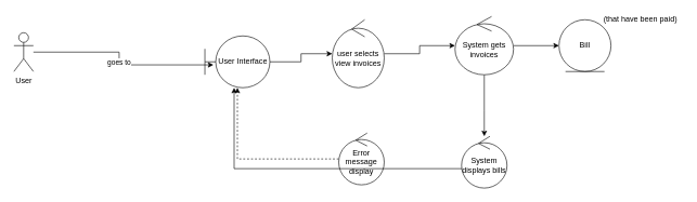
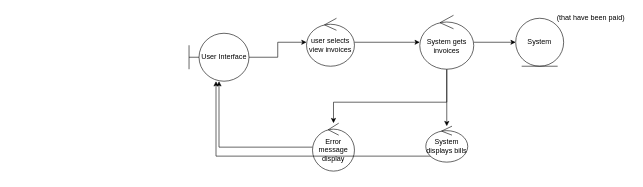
  <mxCell id="0" />
  <mxCell id="1" parent="0" />
- <mxCell id="2" value="goes to" style="edgeStyle=orthogonalEdgeStyle;rounded=0;orthogonalLoop=1;jettySize=auto;html=1;entryX=0.131;entryY=0.559;entryDx=0;entryDy=0;entryPerimeter=0;" edge="1" parent="1" source="3" target="4"><mxGeometry relative="1" as="geometry" /></mxCell>
- <mxCell id="3" value="User" style="shape=umlActor;verticalLabelPosition=bottom;labelBackgroundColor=#ffffff;verticalAlign=top;html=1;outlineConnect=0;" vertex="1" parent="1"><mxGeometry x="20" y="50" width="30" height="60" as="geometry" /></mxCell>
  <mxCell id="4" value="User Interface" style="shape=umlBoundary;whiteSpace=wrap;html=1;" vertex="1" parent="1"><mxGeometry x="314" y="55" width="100" height="80" as="geometry" /></mxCell>
  <mxCell id="5" style="edgeStyle=orthogonalEdgeStyle;rounded=0;orthogonalLoop=1;jettySize=auto;html=1;" edge="1" parent="1" source="6" target="11"><mxGeometry relative="1" as="geometry" /></mxCell>
- <mxCell id="6" value="user selects view invoices" style="ellipse;shape=umlControl;whiteSpace=wrap;html=1;" vertex="1" parent="1"><mxGeometry x="510" y="30" width="80" height="105" as="geometry" /></mxCell>
+ <mxCell id="6" value="user selects view invoices" style="ellipse;shape=umlControl;whiteSpace=wrap;html=1;" vertex="1" parent="1"><mxGeometry x="510" y="30" width="80" height="80" as="geometry" /></mxCell>
  <mxCell id="7" style="edgeStyle=orthogonalEdgeStyle;rounded=0;orthogonalLoop=1;jettySize=auto;html=1;" edge="1" parent="1" source="4" target="6"><mxGeometry relative="1" as="geometry"><mxPoint x="409" y="70" as="sourcePoint" /><mxPoint x="699" y="80" as="targetPoint" /></mxGeometry></mxCell>
  <mxCell id="8" style="edgeStyle=orthogonalEdgeStyle;rounded=0;orthogonalLoop=1;jettySize=auto;html=1;" edge="1" parent="1" source="11" target="15"><mxGeometry relative="1" as="geometry"><Array as="points"><mxPoint x="744" y="170" /><mxPoint x="744" y="170" /></Array></mxGeometry></mxCell>
+ <mxCell id="9" style="edgeStyle=orthogonalEdgeStyle;rounded=0;orthogonalLoop=1;jettySize=auto;html=1;" edge="1" parent="1" source="11" target="13"><mxGeometry relative="1" as="geometry"><Array as="points"><mxPoint x="744" y="170" /></Array></mxGeometry></mxCell>
  <mxCell id="10" style="edgeStyle=orthogonalEdgeStyle;rounded=0;orthogonalLoop=1;jettySize=auto;html=1;" edge="1" parent="1" source="11" target="16"><mxGeometry relative="1" as="geometry" /></mxCell>
  <mxCell id="11" value="System gets invoices" style="ellipse;shape=umlControl;whiteSpace=wrap;html=1;" vertex="1" parent="1"><mxGeometry x="699" y="25" width="90" height="90" as="geometry" /></mxCell>
- <mxCell id="12" style="edgeStyle=orthogonalEdgeStyle;rounded=0;orthogonalLoop=1;jettySize=auto;html=1;dashed=1;" edge="1" parent="1" source="13" target="4"><mxGeometry relative="1" as="geometry" /></mxCell>
+ <mxCell id="12" style="edgeStyle=orthogonalEdgeStyle;rounded=0;orthogonalLoop=1;jettySize=auto;html=1;" edge="1" parent="1" source="13" target="4"><mxGeometry relative="1" as="geometry" /></mxCell>
  <mxCell id="13" value="Error message display" style="ellipse;shape=umlControl;whiteSpace=wrap;html=1;" vertex="1" parent="1"><mxGeometry x="520" y="205" width="70" height="80" as="geometry" /></mxCell>
  <mxCell id="14" style="edgeStyle=orthogonalEdgeStyle;rounded=0;orthogonalLoop=1;jettySize=auto;html=1;" edge="1" parent="1" source="15" target="4"><mxGeometry relative="1" as="geometry"><Array as="points"><mxPoint x="359" y="260" /></Array></mxGeometry></mxCell>
- <mxCell id="15" value="System displays bills" style="ellipse;shape=umlControl;whiteSpace=wrap;html=1;" vertex="1" parent="1"><mxGeometry x="709" y="210" width="70" height="80" as="geometry" /></mxCell>
- <mxCell id="16" value="Bill" style="ellipse;shape=umlEntity;whiteSpace=wrap;html=1;" vertex="1" parent="1"><mxGeometry x="859" y="30" width="80" height="80" as="geometry" /></mxCell>
+ <mxCell id="15" value="System displays bills" style="ellipse;shape=umlControl;whiteSpace=wrap;html=1;" vertex="1" parent="1"><mxGeometry x="709" y="210" width="70" height="60" as="geometry" /></mxCell>
+ <mxCell id="16" value="System" style="ellipse;shape=umlEntity;whiteSpace=wrap;html=1;" vertex="1" parent="1"><mxGeometry x="859" y="30" width="80" height="80" as="geometry" /></mxCell>
  <mxCell id="17" value="(that have been paid)" style="text;html=1;align=center;verticalAlign=middle;resizable=0;points=[];autosize=1;" vertex="1" parent="1"><mxGeometry x="919" y="20" width="130" height="20" as="geometry" /></mxCell>
